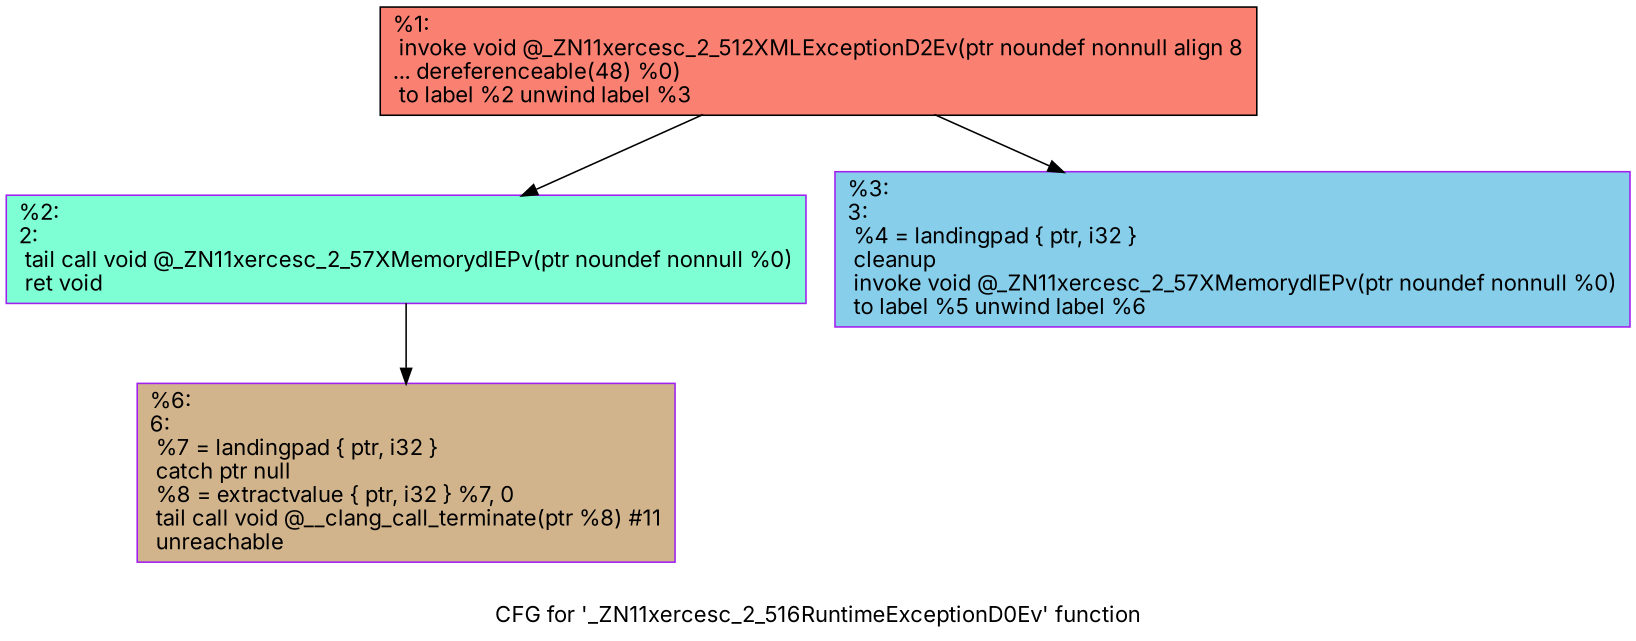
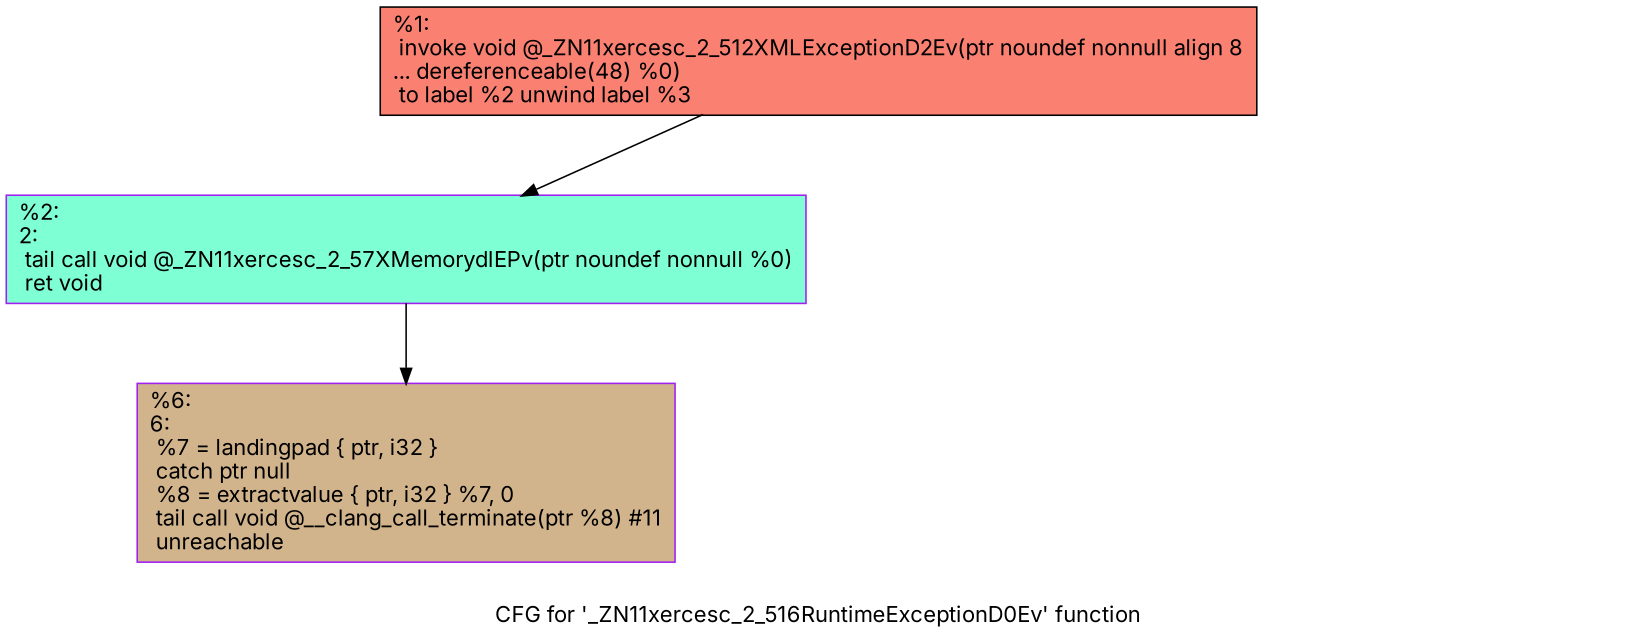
  digraph {
    fontname=Inter
    label="CFG for '_ZN11xercesc_2_516RuntimeExceptionD0Ev' function"
    node [color=purple fontname=Inter shape=record style=filled]
    edge [fontname=Inter]
    n1 [color=black fillcolor=salmon label="{%1:\l  invoke void @_ZN11xercesc_2_512XMLExceptionD2Ev(ptr noundef nonnull align 8\l... dereferenceable(48) %0)\l          to label %2 unwind label %3\l}"]
    n2 [fillcolor=aquamarine label="{%2:\l2:                                                \l  tail call void @_ZN11xercesc_2_57XMemorydlEPv(ptr noundef nonnull %0)\l  ret void\l}"]
-   n3 [fillcolor=skyblue label="{%3:\l3:                                                \l  %4 = landingpad \{ ptr, i32 \}\l          cleanup\l  invoke void @_ZN11xercesc_2_57XMemorydlEPv(ptr noundef nonnull %0)\l          to label %5 unwind label %6\l}"]
    n4 [fillcolor=tan label="{%6:\l6:                                                \l  %7 = landingpad \{ ptr, i32 \}\l          catch ptr null\l  %8 = extractvalue \{ ptr, i32 \} %7, 0\l  tail call void @__clang_call_terminate(ptr %8) #11\l  unreachable\l}"]
    n1 -> n2
-   n1 -> n3
    n2 -> n4
  }
